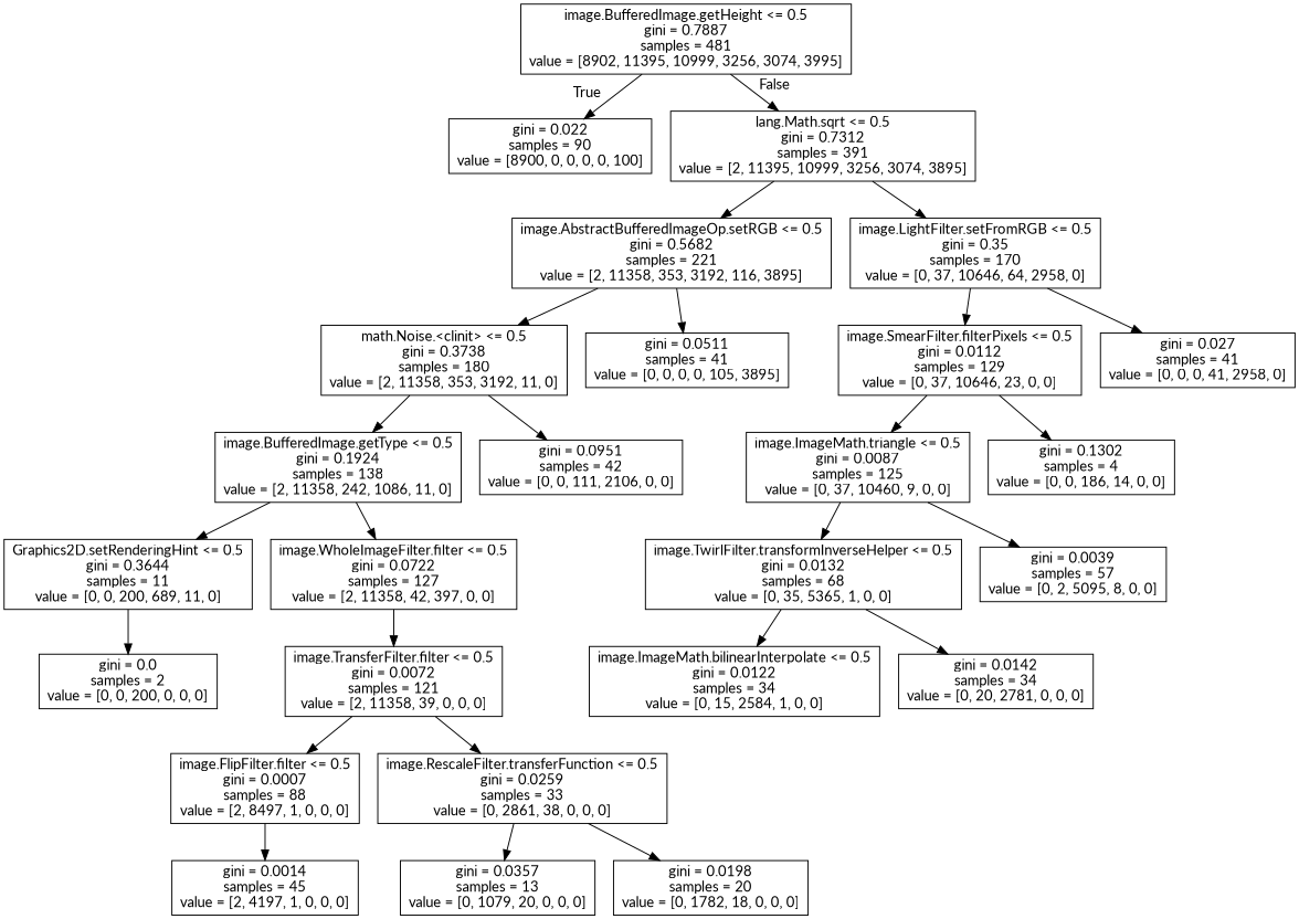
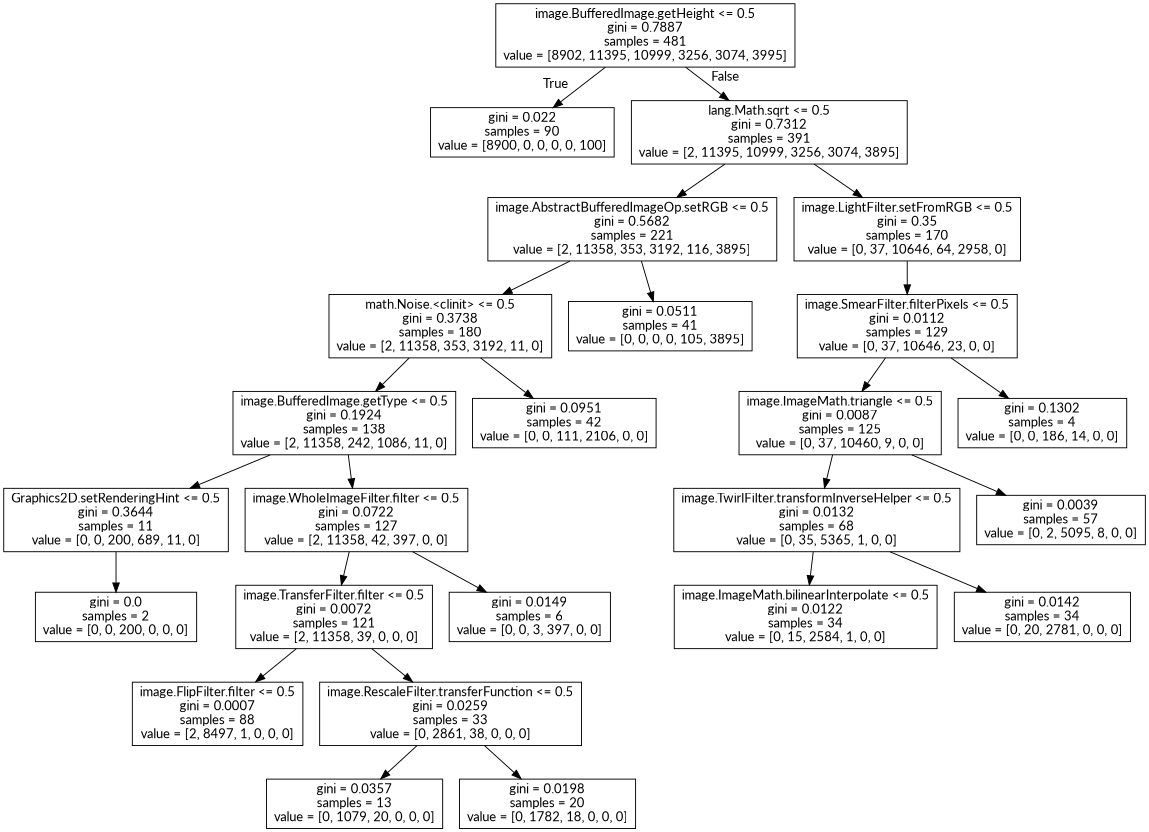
  digraph {
    fontname=Lato
    node [fontname=Lato shape=box]
    edge [fontname=Lato]
    n1 [label="image.BufferedImage.getHeight <= 0.5\ngini = 0.7887\nsamples = 481\nvalue = [8902, 11395, 10999, 3256, 3074, 3995]"]
    n2 [label="gini = 0.022\nsamples = 90\nvalue = [8900, 0, 0, 0, 0, 100]"]
    n3 [label="lang.Math.sqrt <= 0.5\ngini = 0.7312\nsamples = 391\nvalue = [2, 11395, 10999, 3256, 3074, 3895]"]
    n4 [label="image.AbstractBufferedImageOp.setRGB <= 0.5\ngini = 0.5682\nsamples = 221\nvalue = [2, 11358, 353, 3192, 116, 3895]"]
    n5 [label="image.LightFilter.setFromRGB <= 0.5\ngini = 0.35\nsamples = 170\nvalue = [0, 37, 10646, 64, 2958, 0]"]
    n6 [label="math.Noise.<clinit> <= 0.5\ngini = 0.3738\nsamples = 180\nvalue = [2, 11358, 353, 3192, 11, 0]"]
    n7 [label="gini = 0.0511\nsamples = 41\nvalue = [0, 0, 0, 0, 105, 3895]"]
    n8 [label="image.SmearFilter.filterPixels <= 0.5\ngini = 0.0112\nsamples = 129\nvalue = [0, 37, 10646, 23, 0, 0]"]
-   n9 [label="gini = 0.027\nsamples = 41\nvalue = [0, 0, 0, 41, 2958, 0]"]
    n10 [label="image.BufferedImage.getType <= 0.5\ngini = 0.1924\nsamples = 138\nvalue = [2, 11358, 242, 1086, 11, 0]"]
    n11 [label="gini = 0.0951\nsamples = 42\nvalue = [0, 0, 111, 2106, 0, 0]"]
    n12 [label="Graphics2D.setRenderingHint <= 0.5\ngini = 0.3644\nsamples = 11\nvalue = [0, 0, 200, 689, 11, 0]"]
    n13 [label="image.WholeImageFilter.filter <= 0.5\ngini = 0.0722\nsamples = 127\nvalue = [2, 11358, 42, 397, 0, 0]"]
    n14 [label="gini = 0.0\nsamples = 2\nvalue = [0, 0, 200, 0, 0, 0]"]
    n15 [label="image.TransferFilter.filter <= 0.5\ngini = 0.0072\nsamples = 121\nvalue = [2, 11358, 39, 0, 0, 0]"]
+   n16 [label="gini = 0.0149\nsamples = 6\nvalue = [0, 0, 3, 397, 0, 0]"]
    n17 [label="image.FlipFilter.filter <= 0.5\ngini = 0.0007\nsamples = 88\nvalue = [2, 8497, 1, 0, 0, 0]"]
    n18 [label="image.RescaleFilter.transferFunction <= 0.5\ngini = 0.0259\nsamples = 33\nvalue = [0, 2861, 38, 0, 0, 0]"]
-   n19 [label="gini = 0.0014\nsamples = 45\nvalue = [2, 4197, 1, 0, 0, 0]"]
    n20 [label="gini = 0.0357\nsamples = 13\nvalue = [0, 1079, 20, 0, 0, 0]"]
    n21 [label="gini = 0.0198\nsamples = 20\nvalue = [0, 1782, 18, 0, 0, 0]"]
    n22 [label="image.ImageMath.triangle <= 0.5\ngini = 0.0087\nsamples = 125\nvalue = [0, 37, 10460, 9, 0, 0]"]
    n23 [label="gini = 0.1302\nsamples = 4\nvalue = [0, 0, 186, 14, 0, 0]"]
    n24 [label="image.TwirlFilter.transformInverseHelper <= 0.5\ngini = 0.0132\nsamples = 68\nvalue = [0, 35, 5365, 1, 0, 0]"]
    n25 [label="gini = 0.0039\nsamples = 57\nvalue = [0, 2, 5095, 8, 0, 0]"]
    n26 [label="image.ImageMath.bilinearInterpolate <= 0.5\ngini = 0.0122\nsamples = 34\nvalue = [0, 15, 2584, 1, 0, 0]"]
    n27 [label="gini = 0.0142\nsamples = 34\nvalue = [0, 20, 2781, 0, 0, 0]"]
    n1 -> n2 [headlabel=True labelangle=45 labeldistance=2.5]
    n1 -> n3 [headlabel=False labelangle=-45 labeldistance=2.5]
    n3 -> n4
    n3 -> n5
    n4 -> n6
    n4 -> n7
    n5 -> n8
-   n5 -> n9
    n6 -> n10
    n6 -> n11
    n8 -> n22
    n8 -> n23
    n10 -> n12
    n10 -> n13
    n12 -> n14
    n13 -> n15
+   n13 -> n16
    n15 -> n17
    n15 -> n18
-   n17 -> n19
    n18 -> n20
    n18 -> n21
    n22 -> n24
    n22 -> n25
    n24 -> n26
    n24 -> n27
  }
